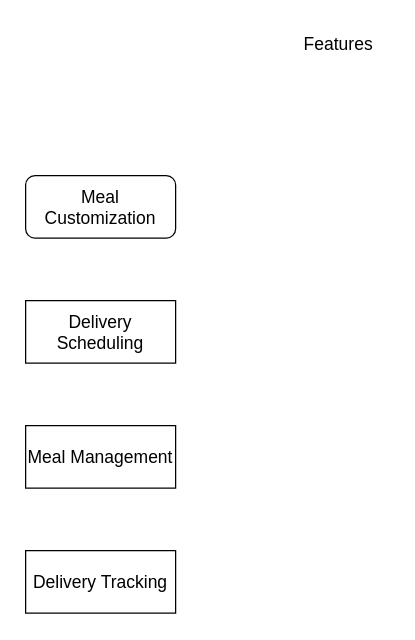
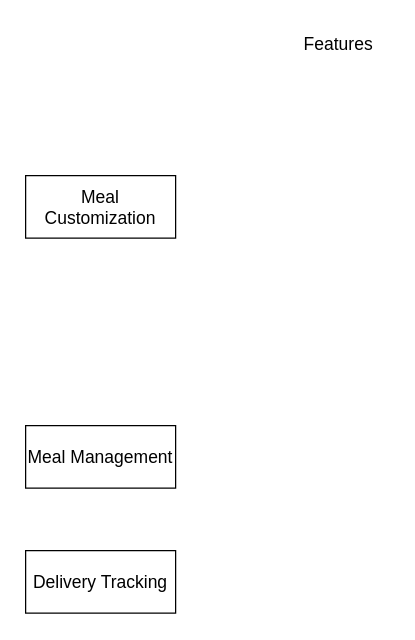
  <mxCell id="0" />
  <mxCell id="1" parent="0" />
  <mxCell id="2" value="&lt;font style=&quot;font-size: 14px;&quot;&gt;Features&lt;/font&gt;" style="text;html=1;align=center;verticalAlign=middle;resizable=0;points=[];autosize=1;strokeColor=none;fillColor=none;" parent="1" vertex="1"><mxGeometry x="230" y="20" width="80" height="30" as="geometry" /></mxCell>
- <mxCell id="3" value="&lt;font style=&quot;font-size: 14px;&quot;&gt;Meal Customization&lt;/font&gt;" style="whiteSpace=wrap;html=1;rounded=1;" parent="1" vertex="1"><mxGeometry x="20" y="140" width="120" height="50" as="geometry" /></mxCell>
- <mxCell id="4" value="&lt;span style=&quot;font-size: 14px;&quot;&gt;Delivery Scheduling&lt;/span&gt;" style="whiteSpace=wrap;html=1;" vertex="1" parent="1"><mxGeometry x="20" y="240" width="120" height="50" as="geometry" /></mxCell>
+ <mxCell id="3" value="&lt;font style=&quot;font-size: 14px;&quot;&gt;Meal Customization&lt;/font&gt;" style="whiteSpace=wrap;html=1;" parent="1" vertex="1"><mxGeometry x="20" y="140" width="120" height="50" as="geometry" /></mxCell>
  <mxCell id="5" value="&lt;span style=&quot;font-size: 14px;&quot;&gt;Meal Management&lt;/span&gt;" style="whiteSpace=wrap;html=1;" vertex="1" parent="1"><mxGeometry x="20" y="340" width="120" height="50" as="geometry" /></mxCell>
  <mxCell id="6" value="&lt;span style=&quot;font-size: 14px;&quot;&gt;Delivery Tracking&lt;/span&gt;" style="whiteSpace=wrap;html=1;" vertex="1" parent="1"><mxGeometry x="20" y="440" width="120" height="50" as="geometry" /></mxCell>
